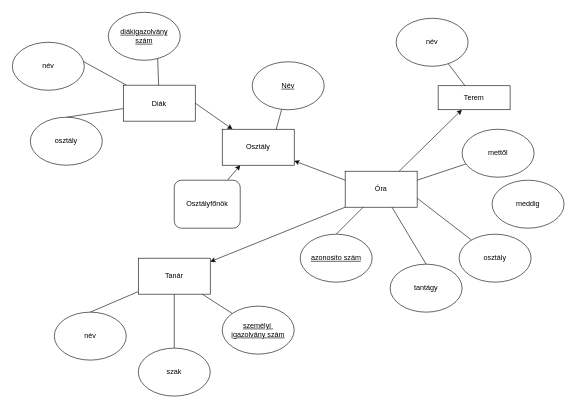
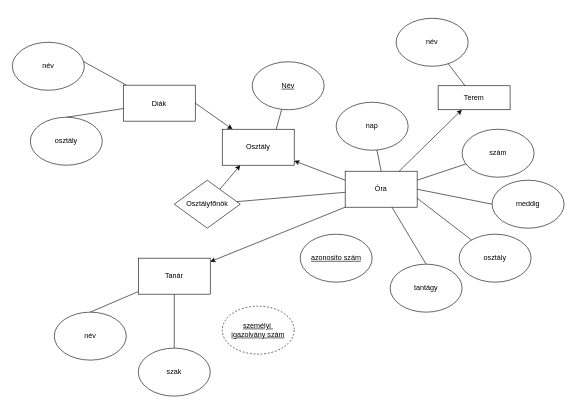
  <mxCell id="0" />
  <mxCell id="1" parent="0" />
  <mxCell id="2" style="edgeStyle=none;rounded=0;orthogonalLoop=1;jettySize=auto;html=1;entryX=0.5;entryY=0;entryDx=0;entryDy=0;endArrow=none;endFill=0;" edge="1" parent="1" source="6" target="21"><mxGeometry relative="1" as="geometry" /></mxCell>
  <mxCell id="3" style="edgeStyle=none;rounded=0;orthogonalLoop=1;jettySize=auto;html=1;endArrow=none;endFill=0;" edge="1" parent="1" source="6" target="19"><mxGeometry relative="1" as="geometry" /></mxCell>
- <mxCell id="4" style="edgeStyle=none;rounded=0;orthogonalLoop=1;jettySize=auto;html=1;endArrow=none;endFill=0;" edge="1" parent="1" source="6" target="20"><mxGeometry relative="1" as="geometry" /></mxCell>
  <mxCell id="5" style="edgeStyle=none;rounded=0;orthogonalLoop=1;jettySize=auto;html=1;entryX=0;entryY=1;entryDx=0;entryDy=0;endArrow=none;endFill=0;startArrow=classic;startFill=1;" edge="1" parent="1" source="6" target="11"><mxGeometry relative="1" as="geometry"><mxPoint x="432.5" y="407.5" as="targetPoint" /></mxGeometry></mxCell>
  <mxCell id="6" value="Tanár" style="rounded=0;whiteSpace=wrap;html=1;" vertex="1" parent="1"><mxGeometry x="230" y="430" width="120" height="60" as="geometry" /></mxCell>
  <mxCell id="7" style="edgeStyle=none;rounded=0;orthogonalLoop=1;jettySize=auto;html=1;entryX=0.5;entryY=0;entryDx=0;entryDy=0;endArrow=none;endFill=0;" edge="1" parent="1" source="11" target="18"><mxGeometry relative="1" as="geometry" /></mxCell>
+ <mxCell id="8" style="edgeStyle=none;rounded=0;orthogonalLoop=1;jettySize=auto;html=1;entryX=0;entryY=0.5;entryDx=0;entryDy=0;startArrow=none;startFill=0;endArrow=none;endFill=0;exitX=1;exitY=0.5;exitDx=0;exitDy=0;" edge="1" parent="1" source="11" target="17"><mxGeometry relative="1" as="geometry"><mxPoint x="680" y="150" as="sourcePoint" /></mxGeometry></mxCell>
  <mxCell id="9" style="edgeStyle=none;rounded=0;orthogonalLoop=1;jettySize=auto;html=1;startArrow=none;startFill=0;endArrow=none;endFill=0;exitX=1;exitY=0.25;exitDx=0;exitDy=0;" edge="1" parent="1" source="11" target="16"><mxGeometry relative="1" as="geometry"><mxPoint x="790" y="140" as="sourcePoint" /></mxGeometry></mxCell>
- <mxCell id="10" style="edgeStyle=none;rounded=0;orthogonalLoop=1;jettySize=auto;html=1;entryX=0.5;entryY=0;entryDx=0;entryDy=0;endArrow=none;endFill=0;" edge="1" parent="1" source="11" target="29"><mxGeometry relative="1" as="geometry" /></mxCell>
+ <mxCell id="10" style="edgeStyle=none;rounded=0;orthogonalLoop=1;jettySize=auto;html=1;endArrow=none;endFill=0;" edge="1" parent="1" source="11" target="38"><mxGeometry relative="1" as="geometry" /></mxCell>
  <mxCell id="11" value="Óra" style="rounded=0;whiteSpace=wrap;html=1;" vertex="1" parent="1"><mxGeometry x="575" y="285" width="120" height="60" as="geometry" /></mxCell>
  <mxCell id="12" style="rounded=0;orthogonalLoop=1;jettySize=auto;html=1;entryX=0.5;entryY=0;entryDx=0;entryDy=0;endArrow=none;endFill=0;" edge="1" parent="1" source="15" target="24"><mxGeometry relative="1" as="geometry" /></mxCell>
  <mxCell id="13" style="rounded=0;orthogonalLoop=1;jettySize=auto;html=1;entryX=0.5;entryY=0;entryDx=0;entryDy=0;endArrow=none;endFill=0;" edge="1" parent="1" source="15" target="22"><mxGeometry relative="1" as="geometry" /></mxCell>
- <mxCell id="14" style="rounded=0;orthogonalLoop=1;jettySize=auto;html=1;entryX=0.667;entryY=0.125;entryDx=0;entryDy=0;entryPerimeter=0;endArrow=none;endFill=0;" edge="1" parent="1" source="15" target="23"><mxGeometry relative="1" as="geometry" /></mxCell>
  <mxCell id="15" value="Diák" style="rounded=0;whiteSpace=wrap;html=1;" vertex="1" parent="1"><mxGeometry x="205" y="141.5" width="120" height="60" as="geometry" /></mxCell>
- <mxCell id="16" value="mettől" style="ellipse;whiteSpace=wrap;html=1;" vertex="1" parent="1"><mxGeometry x="770" y="215" width="120" height="80" as="geometry" /></mxCell>
+ <mxCell id="16" value="szám" style="ellipse;whiteSpace=wrap;html=1;" vertex="1" parent="1"><mxGeometry x="770" y="215" width="120" height="80" as="geometry" /></mxCell>
  <mxCell id="17" value="meddig" style="ellipse;whiteSpace=wrap;html=1;" vertex="1" parent="1"><mxGeometry x="820" y="300" width="120" height="80" as="geometry" /></mxCell>
  <mxCell id="18" value="tantágy" style="ellipse;whiteSpace=wrap;html=1;" vertex="1" parent="1"><mxGeometry x="650" y="440" width="120" height="80" as="geometry" /></mxCell>
  <mxCell id="19" value="szak" style="ellipse;whiteSpace=wrap;html=1;" vertex="1" parent="1"><mxGeometry x="230" y="580" width="120" height="80" as="geometry" /></mxCell>
- <mxCell id="20" value="&lt;u&gt;személyi&amp;nbsp;&lt;br&gt;igazolvány szám&lt;/u&gt;" style="ellipse;whiteSpace=wrap;html=1;" vertex="1" parent="1"><mxGeometry x="370" y="510" width="120" height="80" as="geometry" /></mxCell>
+ <mxCell id="20" value="&lt;u&gt;személyi&amp;nbsp;&lt;br&gt;igazolvány szám&lt;/u&gt;" style="ellipse;whiteSpace=wrap;html=1;dashed=1;" vertex="1" parent="1"><mxGeometry x="370" y="510" width="120" height="80" as="geometry" /></mxCell>
  <mxCell id="21" value="név" style="ellipse;whiteSpace=wrap;html=1;" vertex="1" parent="1"><mxGeometry x="90" y="520" width="120" height="80" as="geometry" /></mxCell>
  <mxCell id="22" value="osztály" style="ellipse;whiteSpace=wrap;html=1;" vertex="1" parent="1"><mxGeometry x="50" y="195" width="120" height="80" as="geometry" /></mxCell>
- <mxCell id="23" value="&lt;u&gt;diákigazolvány&lt;br&gt;szám&lt;/u&gt;" style="ellipse;whiteSpace=wrap;html=1;" vertex="1" parent="1"><mxGeometry x="180" y="20" width="120" height="80" as="geometry" /></mxCell>
  <mxCell id="24" value="név" style="ellipse;whiteSpace=wrap;html=1;" vertex="1" parent="1"><mxGeometry x="20" y="70" width="120" height="80" as="geometry" /></mxCell>
  <mxCell id="25" style="edgeStyle=none;rounded=0;orthogonalLoop=1;jettySize=auto;html=1;entryX=0.75;entryY=0;entryDx=0;entryDy=0;endArrow=none;endFill=0;targetPerimeterSpacing=1;startArrow=classic;startFill=1;" edge="1" parent="1" source="26" target="11"><mxGeometry relative="1" as="geometry"><mxPoint x="720" y="105" as="targetPoint" /></mxGeometry></mxCell>
  <mxCell id="26" value="Terem" style="rounded=0;whiteSpace=wrap;html=1;" vertex="1" parent="1"><mxGeometry x="730" y="142.5" width="120" height="40" as="geometry" /></mxCell>
  <mxCell id="27" value="" style="rounded=0;orthogonalLoop=1;jettySize=auto;html=1;endArrow=none;endFill=0;" edge="1" parent="1" source="28" target="26"><mxGeometry relative="1" as="geometry" /></mxCell>
  <mxCell id="28" value="név" style="ellipse;whiteSpace=wrap;html=1;" vertex="1" parent="1"><mxGeometry x="660" y="30" width="120" height="80" as="geometry" /></mxCell>
  <mxCell id="29" value="&lt;u&gt;azonosito szám&lt;/u&gt;" style="ellipse;whiteSpace=wrap;html=1;" vertex="1" parent="1"><mxGeometry x="500" y="390" width="120" height="80" as="geometry" /></mxCell>
  <mxCell id="30" style="edgeStyle=none;rounded=0;orthogonalLoop=1;jettySize=auto;html=1;entryX=1;entryY=0.75;entryDx=0;entryDy=0;endArrow=none;endFill=0;" edge="1" parent="1" source="31" target="11"><mxGeometry relative="1" as="geometry" /></mxCell>
  <mxCell id="31" value="osztály" style="ellipse;whiteSpace=wrap;html=1;" vertex="1" parent="1"><mxGeometry x="765" y="390" width="120" height="80" as="geometry" /></mxCell>
  <mxCell id="32" style="edgeStyle=none;rounded=0;orthogonalLoop=1;jettySize=auto;html=1;entryX=1;entryY=0.5;entryDx=0;entryDy=0;endArrow=none;endFill=0;startArrow=classic;startFill=1;" edge="1" parent="1" source="34" target="15"><mxGeometry relative="1" as="geometry" /></mxCell>
  <mxCell id="33" style="edgeStyle=none;rounded=0;orthogonalLoop=1;jettySize=auto;html=1;entryX=0;entryY=0.25;entryDx=0;entryDy=0;endArrow=none;endFill=0;startArrow=classic;startFill=1;" edge="1" parent="1" source="34" target="11"><mxGeometry relative="1" as="geometry" /></mxCell>
  <mxCell id="34" value="Osztály" style="rounded=0;whiteSpace=wrap;html=1;" vertex="1" parent="1"><mxGeometry x="370" y="215" width="120" height="60" as="geometry" /></mxCell>
  <mxCell id="35" style="edgeStyle=none;rounded=0;orthogonalLoop=1;jettySize=auto;html=1;entryX=0.75;entryY=0;entryDx=0;entryDy=0;endArrow=none;endFill=0;" edge="1" parent="1" source="36" target="34"><mxGeometry relative="1" as="geometry" /></mxCell>
  <mxCell id="36" value="&lt;u&gt;Név&lt;/u&gt;" style="ellipse;whiteSpace=wrap;html=1;" vertex="1" parent="1"><mxGeometry x="420" y="102.5" width="120" height="80" as="geometry" /></mxCell>
  <mxCell id="37" style="edgeStyle=none;rounded=0;orthogonalLoop=1;jettySize=auto;html=1;entryX=0.25;entryY=1;entryDx=0;entryDy=0;endArrow=classic;endFill=1;startArrow=none;startFill=0;" edge="1" parent="1" source="38" target="34"><mxGeometry relative="1" as="geometry" /></mxCell>
- <mxCell id="38" value="Osztályfőnök" style="whiteSpace=wrap;html=1;rounded=1;" vertex="1" parent="1"><mxGeometry x="290" y="300" width="110" height="80" as="geometry" /></mxCell>
+ <mxCell id="38" value="Osztályfőnök" style="rhombus;whiteSpace=wrap;html=1;" vertex="1" parent="1"><mxGeometry x="290" y="300" width="110" height="80" as="geometry" /></mxCell>
+ <mxCell id="39" style="rounded=0;orthogonalLoop=1;jettySize=auto;html=1;entryX=0.5;entryY=0;entryDx=0;entryDy=0;endArrow=none;endFill=0;" edge="1" parent="1" source="40" target="11"><mxGeometry relative="1" as="geometry" /></mxCell>
+ <mxCell id="40" value="nap" style="ellipse;whiteSpace=wrap;html=1;" vertex="1" parent="1"><mxGeometry x="560" y="170" width="120" height="80" as="geometry" /></mxCell>
